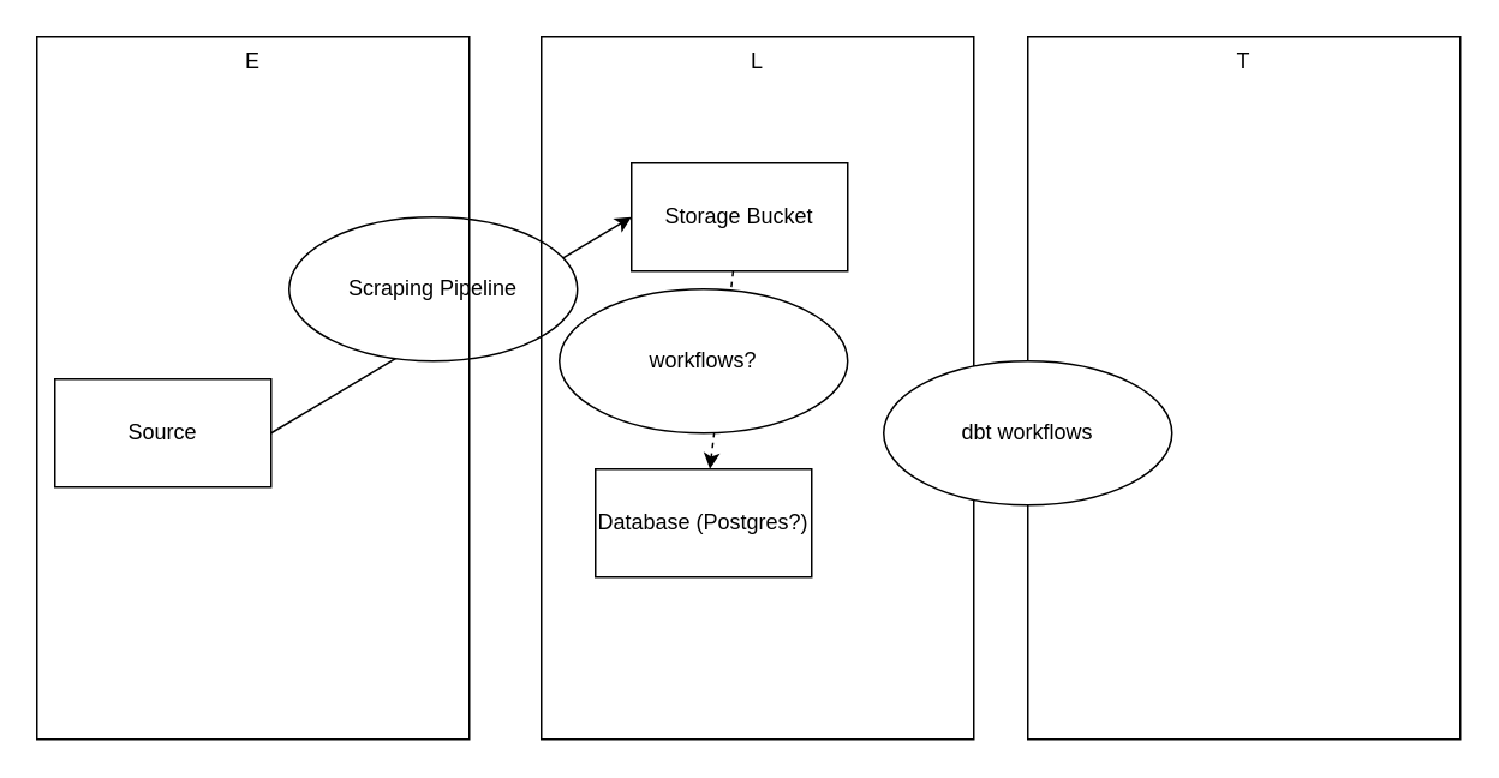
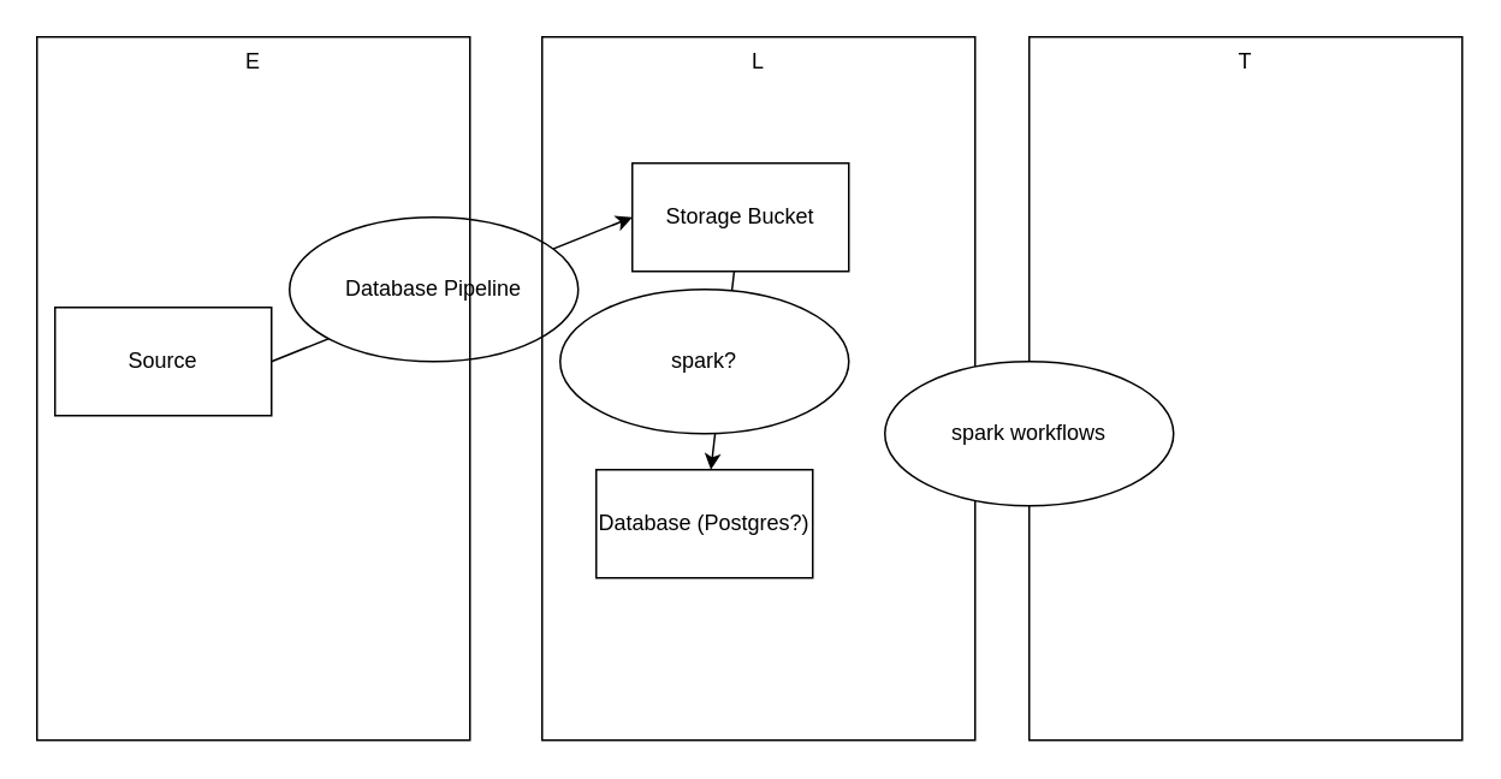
  <mxCell id="0" />
  <mxCell id="1" parent="0" />
  <mxCell id="2" style="edgeStyle=none;html=1;exitX=1;exitY=0.5;exitDx=0;exitDy=0;entryX=0;entryY=0.5;entryDx=0;entryDy=0;" edge="1" parent="1" source="3" target="5"><mxGeometry relative="1" as="geometry" /></mxCell>
- <mxCell id="3" value="Source" style="whiteSpace=wrap;html=1;" vertex="1" parent="1"><mxGeometry x="30" y="210" width="120" height="60" as="geometry" /></mxCell>
- <mxCell id="4" value="" style="edgeStyle=none;html=1;dashed=1;" edge="1" parent="1" source="5" target="7"><mxGeometry relative="1" as="geometry" /></mxCell>
+ <mxCell id="3" value="Source" style="whiteSpace=wrap;html=1;" vertex="1" parent="1"><mxGeometry x="30" y="170" width="120" height="60" as="geometry" /></mxCell>
+ <mxCell id="4" value="" style="edgeStyle=none;html=1;" edge="1" parent="1" source="5" target="7"><mxGeometry relative="1" as="geometry" /></mxCell>
  <mxCell id="5" value="Storage Bucket" style="whiteSpace=wrap;html=1;" vertex="1" parent="1"><mxGeometry x="350" y="90" width="120" height="60" as="geometry" /></mxCell>
- <mxCell id="6" value="Scraping Pipeline" style="ellipse;whiteSpace=wrap;html=1;" vertex="1" parent="1"><mxGeometry x="160" y="120" width="160" height="80" as="geometry" /></mxCell>
+ <mxCell id="6" value="Database Pipeline" style="ellipse;whiteSpace=wrap;html=1;" vertex="1" parent="1"><mxGeometry x="160" y="120" width="160" height="80" as="geometry" /></mxCell>
  <mxCell id="7" value="Database (Postgres?)" style="whiteSpace=wrap;html=1;" vertex="1" parent="1"><mxGeometry x="330" y="260" width="120" height="60" as="geometry" /></mxCell>
  <mxCell id="8" value="T" style="whiteSpace=wrap;html=1;fillColor=none;verticalAlign=top;" vertex="1" parent="1"><mxGeometry x="570" width="240" height="390" as="geometry" y="20" /></mxCell>
  <mxCell id="9" value="L" style="whiteSpace=wrap;html=1;fillColor=none;verticalAlign=top;" vertex="1" parent="1"><mxGeometry x="300" width="240" height="390" as="geometry" y="20" /></mxCell>
  <mxCell id="10" value="E" style="whiteSpace=wrap;html=1;fillColor=none;verticalAlign=top;" vertex="1" parent="1"><mxGeometry x="20" width="240" height="390" as="geometry" y="20" /></mxCell>
- <mxCell id="11" value="dbt workflows" style="ellipse;whiteSpace=wrap;html=1;" vertex="1" parent="1"><mxGeometry x="490" y="200" width="160" height="80" as="geometry" /></mxCell>
- <mxCell id="12" value="workflows?" style="ellipse;whiteSpace=wrap;html=1;" vertex="1" parent="1"><mxGeometry x="310" y="160" width="160" height="80" as="geometry" /></mxCell>
+ <mxCell id="11" value="spark workflows" style="ellipse;whiteSpace=wrap;html=1;" vertex="1" parent="1"><mxGeometry x="490" y="200" width="160" height="80" as="geometry" /></mxCell>
+ <mxCell id="12" value="spark?" style="ellipse;whiteSpace=wrap;html=1;" vertex="1" parent="1"><mxGeometry x="310" y="160" width="160" height="80" as="geometry" /></mxCell>
